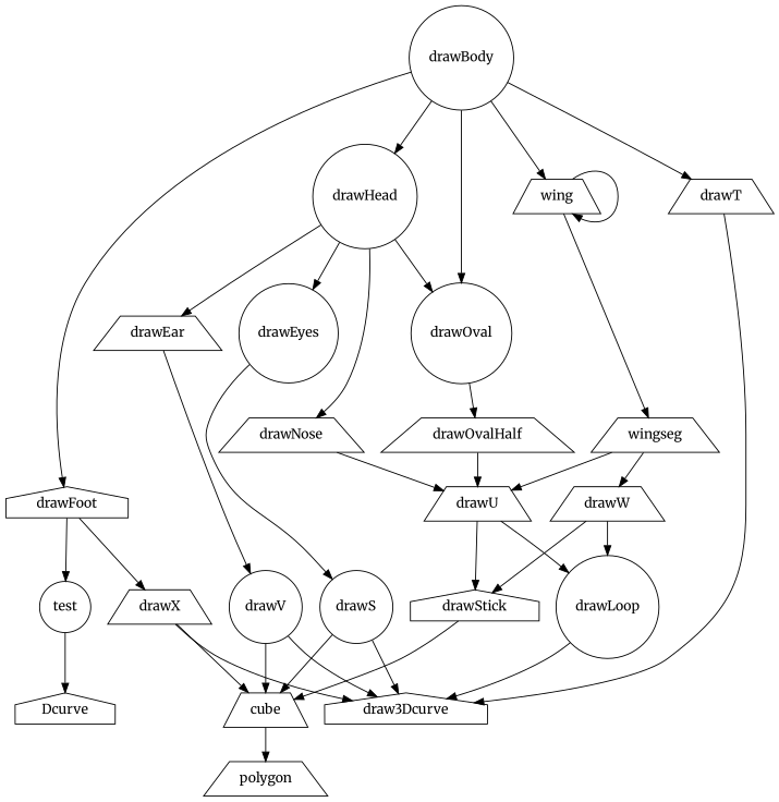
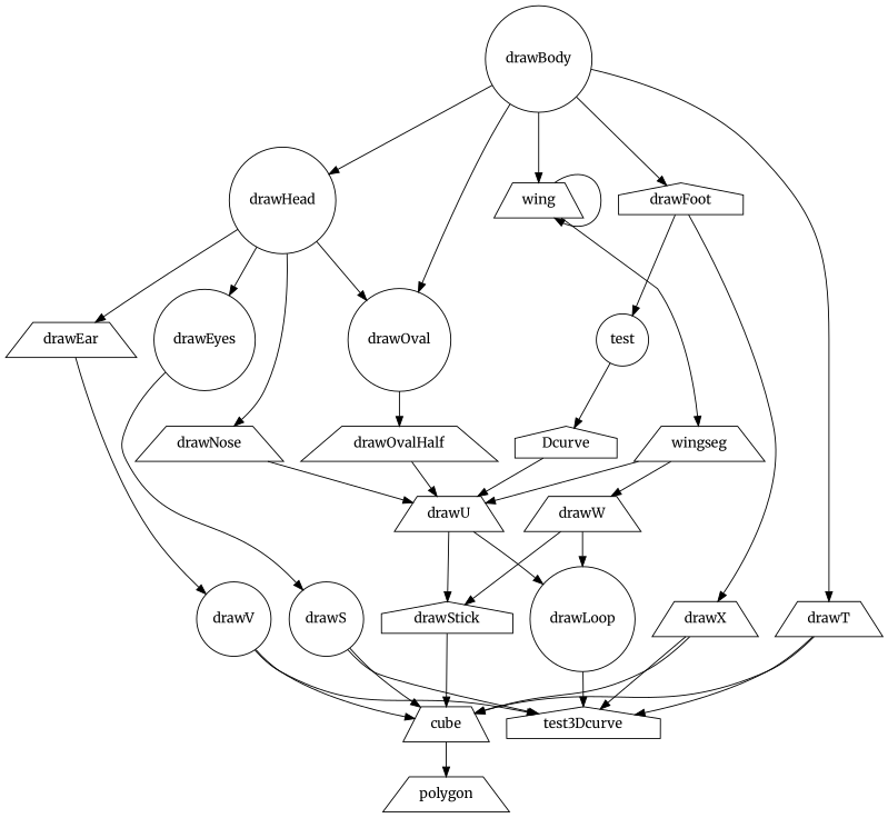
  digraph {
    fontname=Merriweather
    node [fontname=Merriweather shape=trapezium]
    edge [fontname=Merriweather]
    drawBody [shape=circle]
    drawOval [shape=circle]
    drawHead [shape=circle]
    drawT
    wing
    drawFoot [shape=house]
    drawOvalHalf
    drawEyes [shape=circle]
    drawNose
    drawEar
    cube
-   draw3Dcurve [shape=house]
+   draw3Dcurve [shape=house label=test3Dcurve]
    wingseg
    drawX
    test [shape=circle]
    drawU
    drawS [shape=circle]
    drawV [shape=circle]
    polygon
    drawW
    n21 [label=Dcurve shape=house]
    drawStick [shape=house]
    drawLoop [shape=circle]
    drawBody -> drawOval
    drawBody -> drawHead
    drawBody -> drawT
    drawBody -> wing
    drawBody -> drawFoot
    drawOval -> drawOvalHalf
    drawHead -> drawOval
    drawHead -> drawEyes
    drawHead -> drawNose
    drawHead -> drawEar
+   drawT -> cube
    drawT -> draw3Dcurve
    wing -> wing
    wing -> wingseg
    drawFoot -> drawX
    drawFoot -> test
    drawOvalHalf -> drawU
    drawEyes -> drawS
    drawNose -> drawU
    drawEar -> drawV
    cube -> polygon
    wingseg -> drawU
    wingseg -> drawW
    drawX -> cube
    drawX -> draw3Dcurve
    test -> n21
    drawU -> drawStick
    drawU -> drawLoop
    drawS -> cube
    drawS -> draw3Dcurve
    drawV -> cube
    drawV -> draw3Dcurve
    drawW -> drawStick
    drawW -> drawLoop
+   n21 -> drawU
    drawStick -> cube
    drawLoop -> draw3Dcurve
  }
